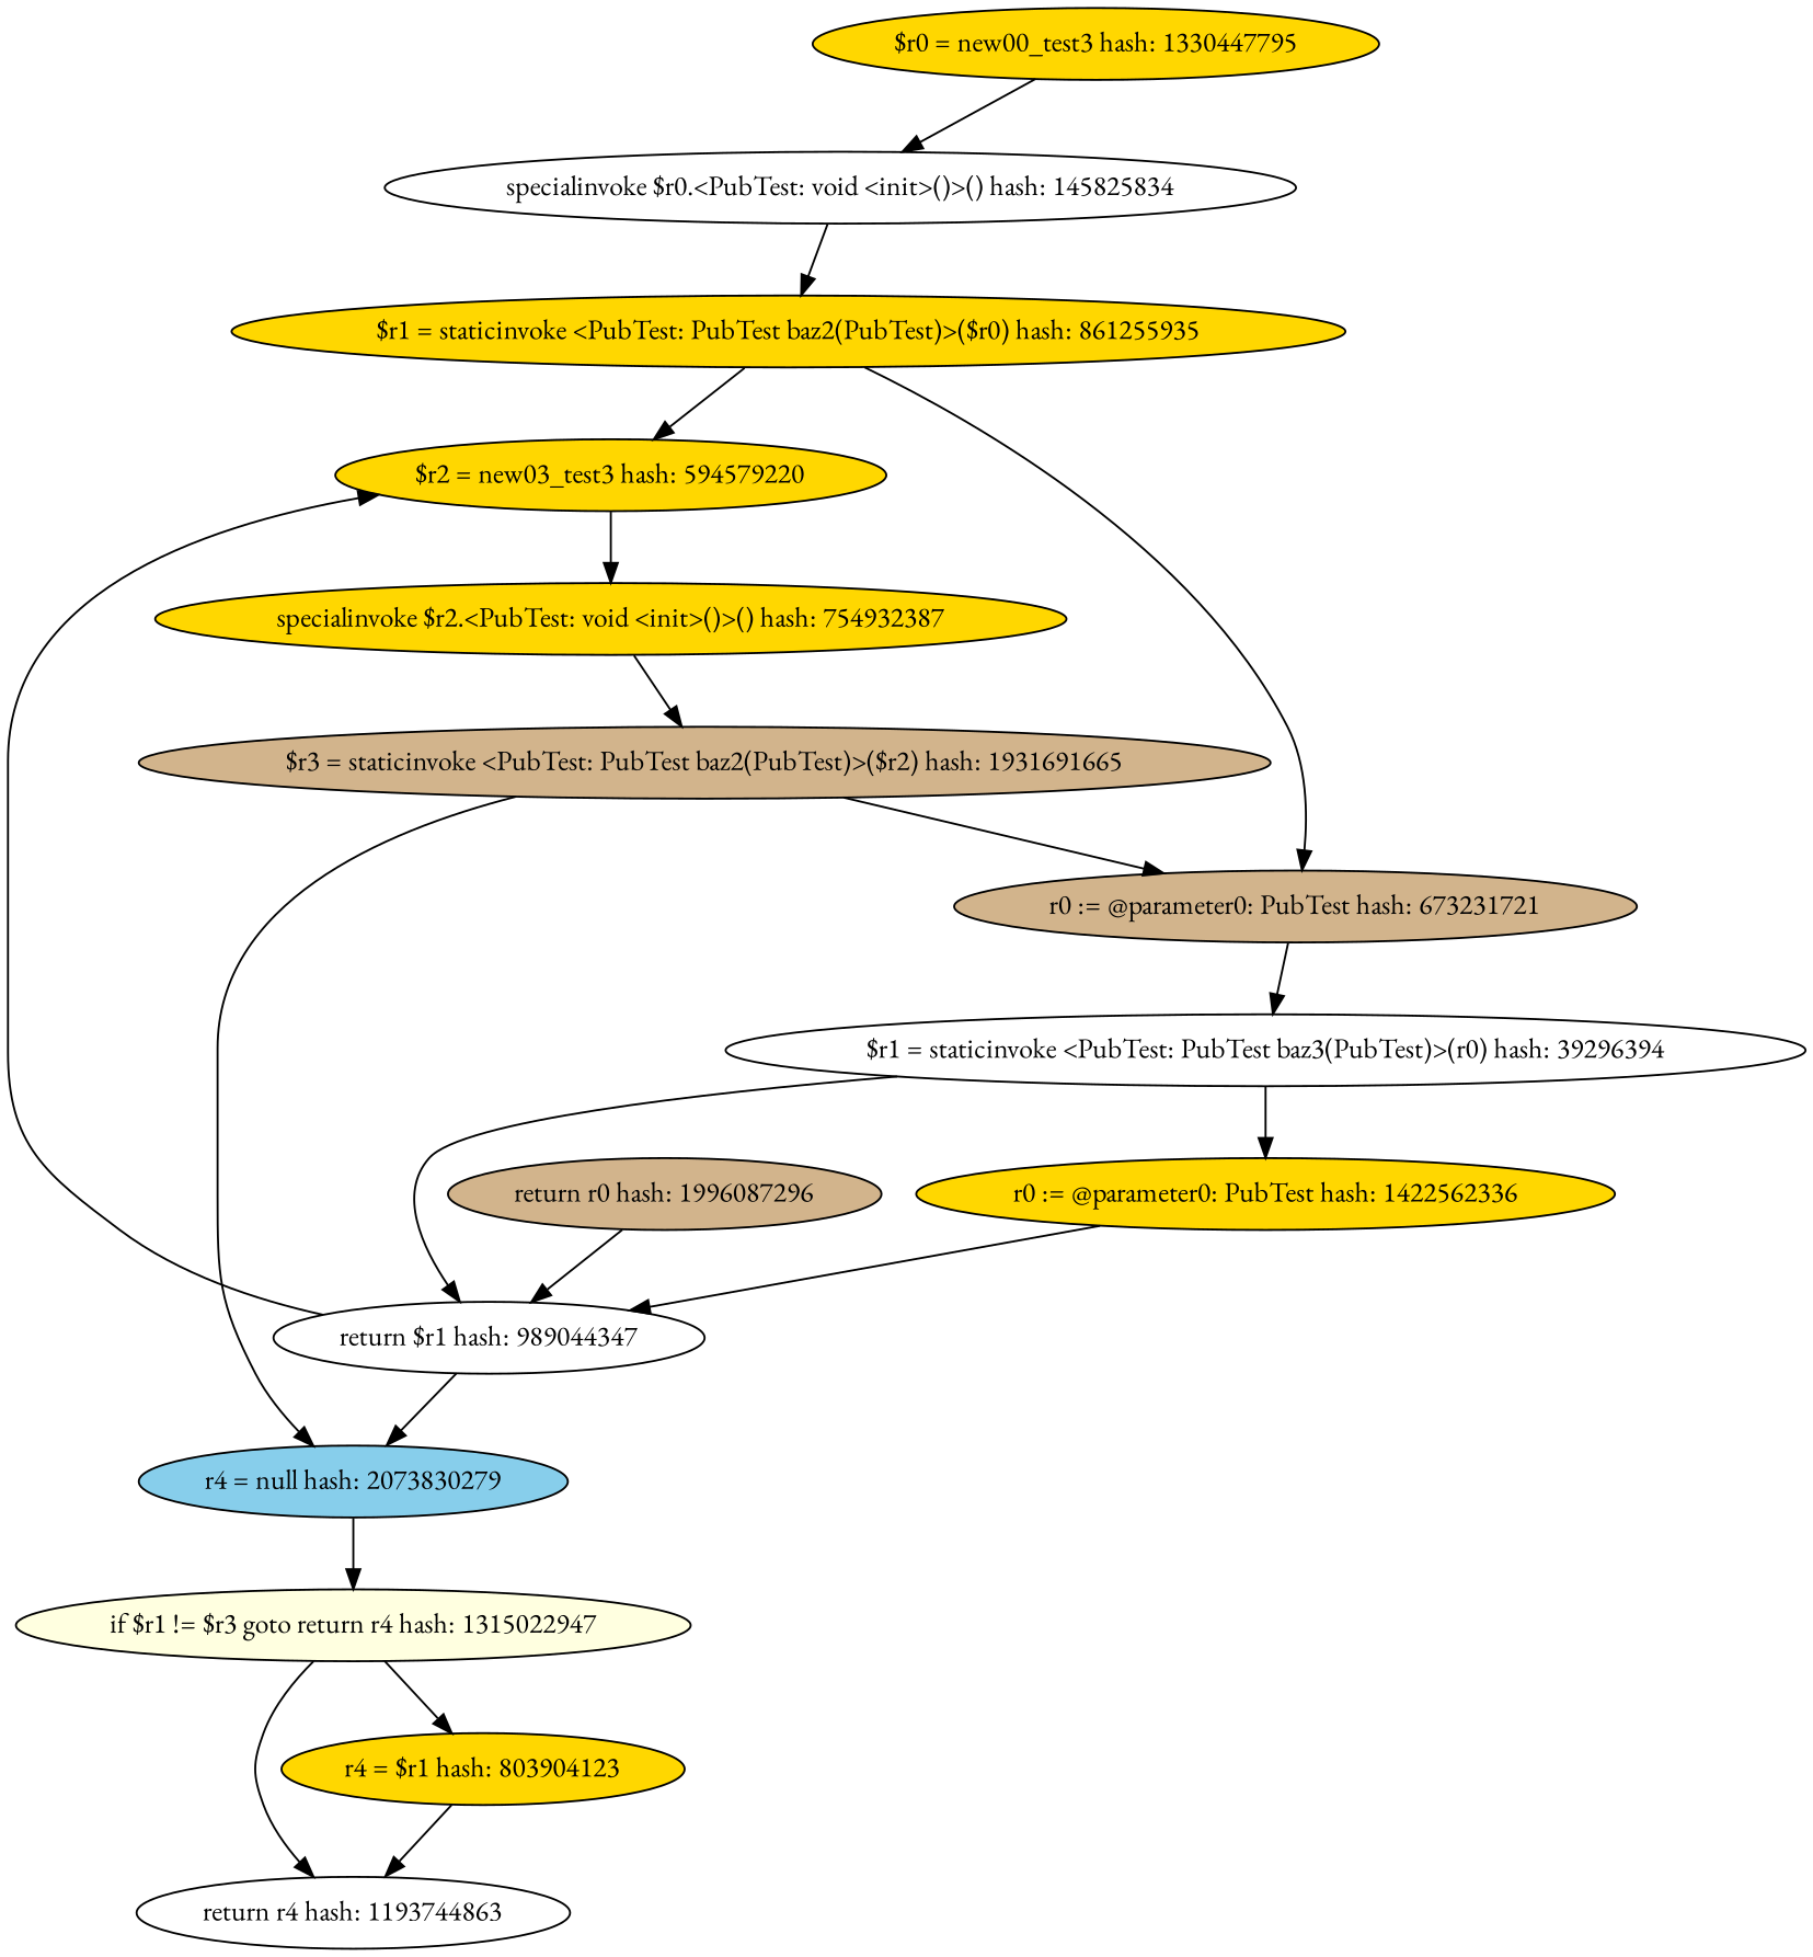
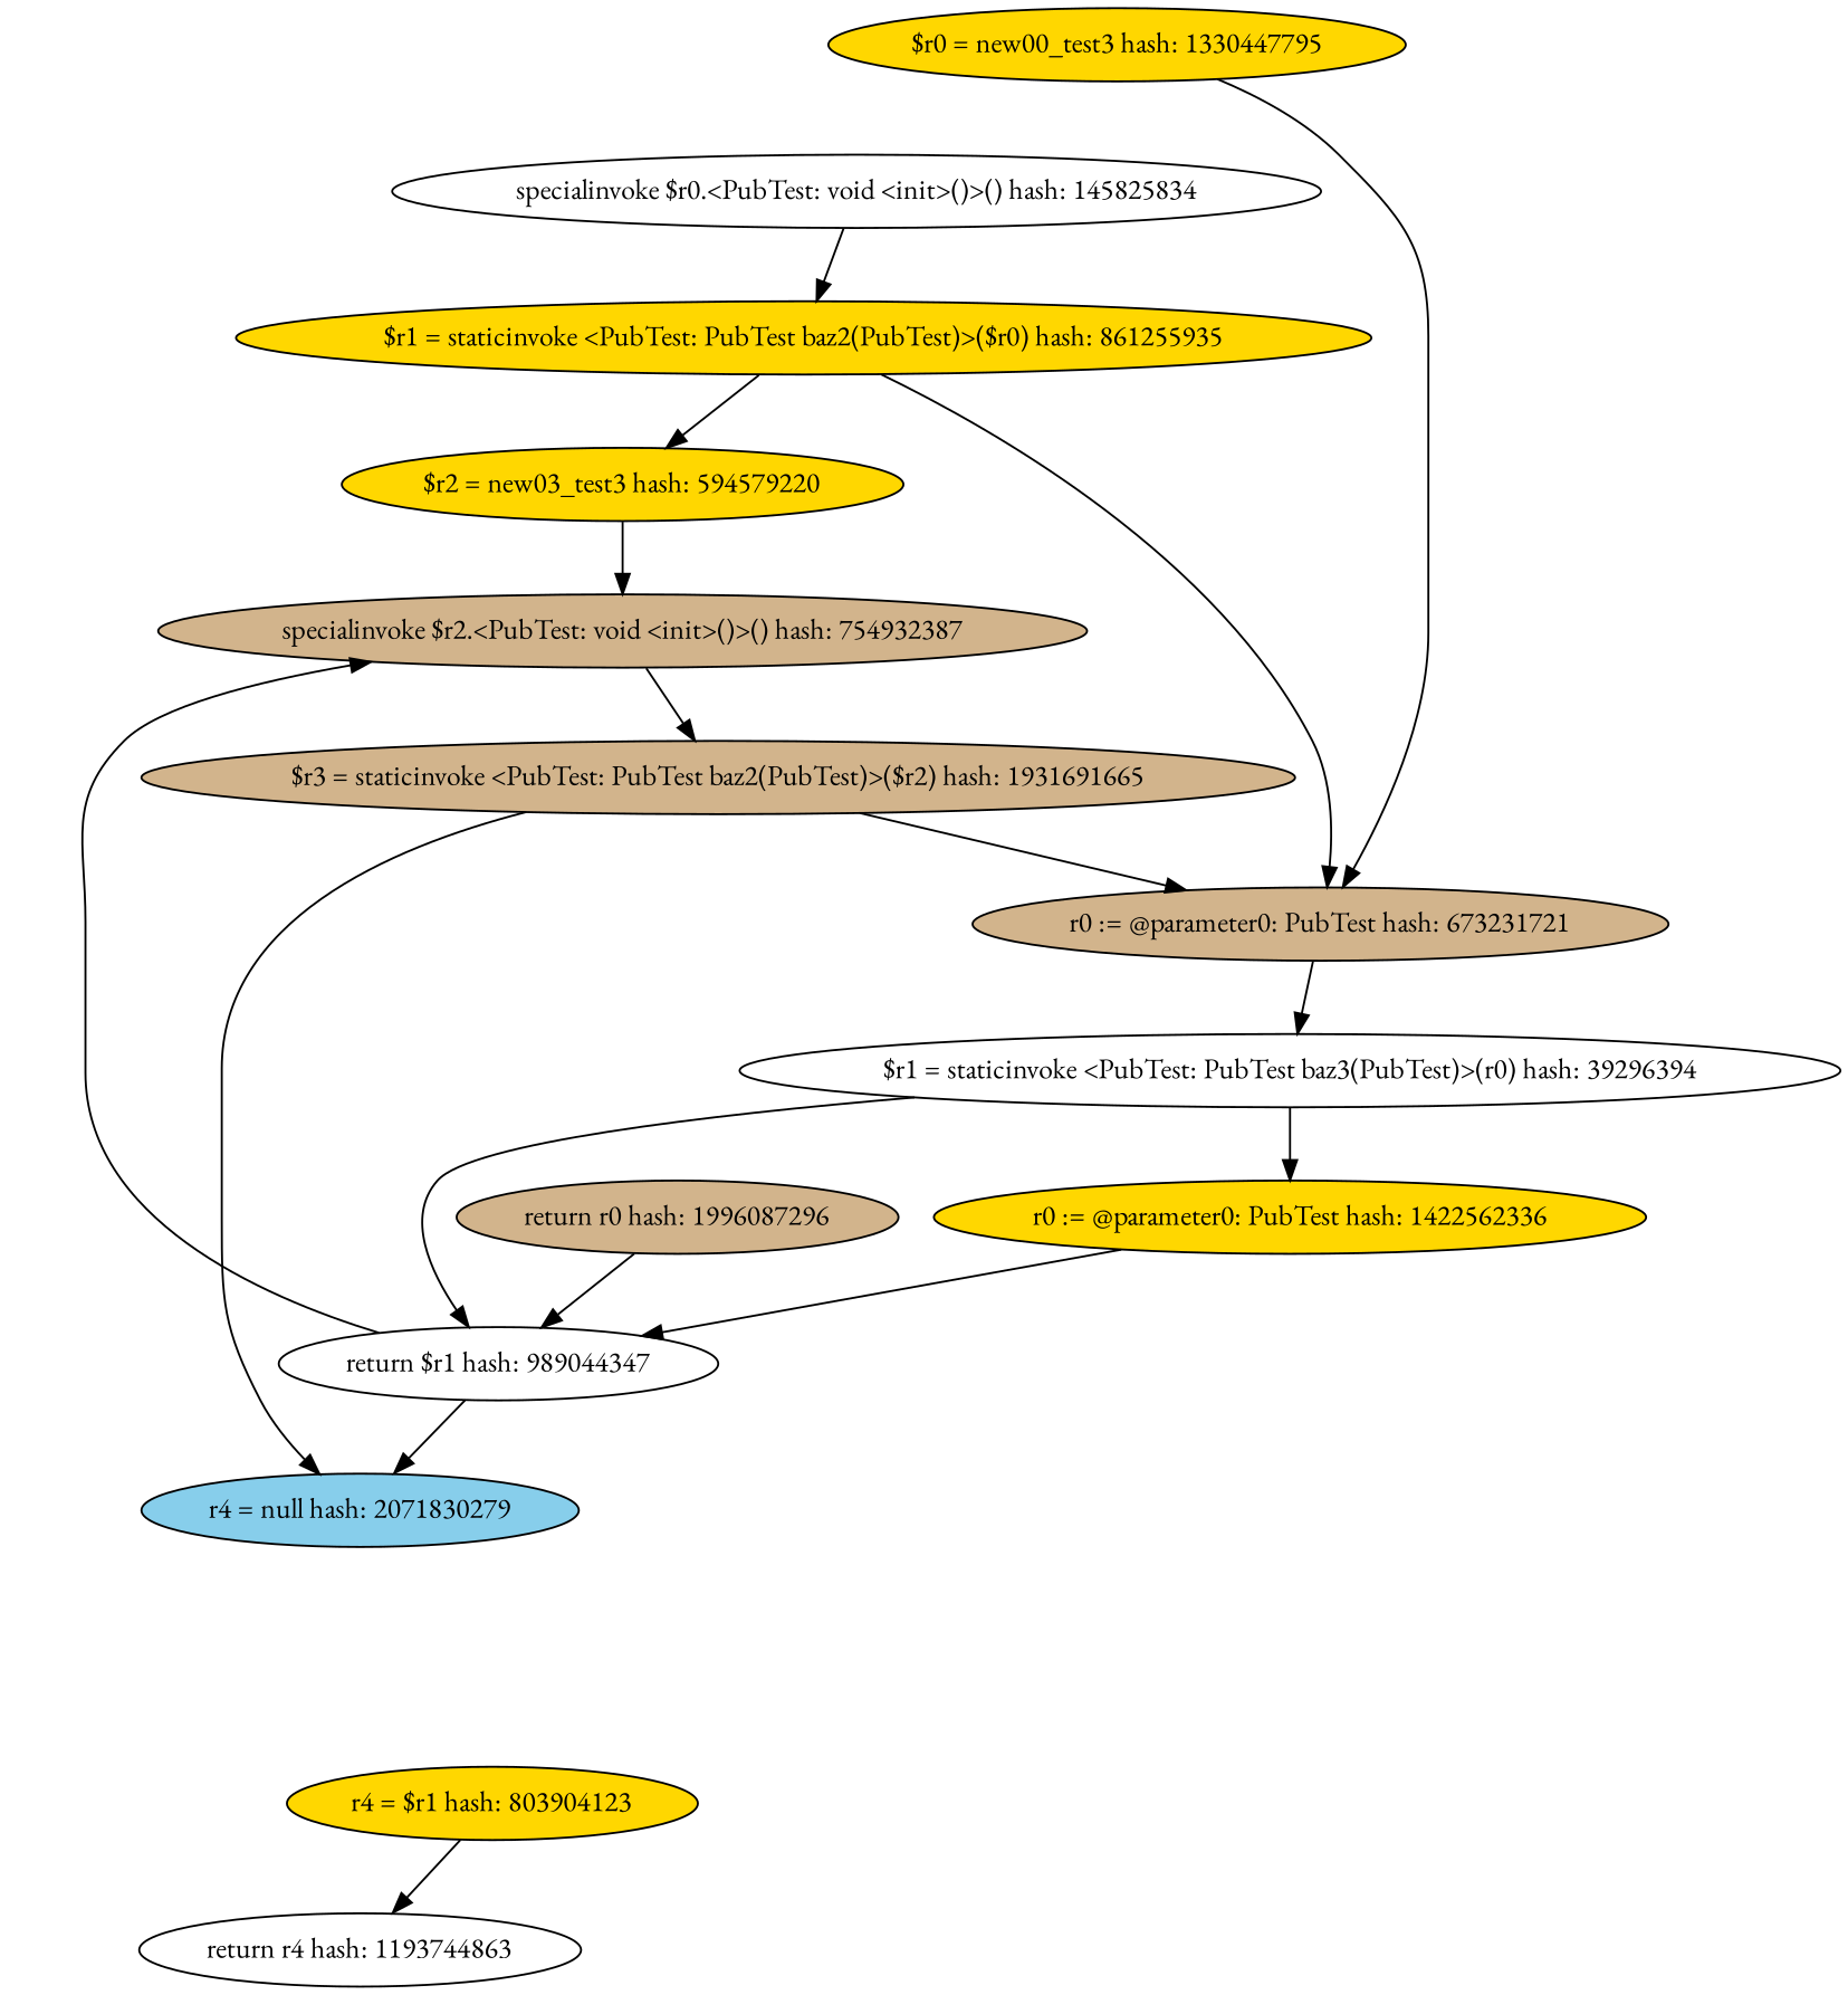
  digraph {
    fontname="EB Garamond"
    node [fillcolor=gold fontname="EB Garamond" style=filled]
    edge [fontname="EB Garamond"]
    "$r0 = new00_test3 hash: 1330447795"
    "specialinvoke $r0.<PubTest: void <init>()>() hash: 145825834" [fillcolor=white]
    "$r1 = staticinvoke <PubTest: PubTest baz2(PubTest)>($r0) hash: 861255935"
    "$r2 = new03_test3 hash: 594579220"
    "r0 := @parameter0: PubTest hash: 673231721" [fillcolor=tan]
-   "specialinvoke $r2.<PubTest: void <init>()>() hash: 754932387"
+   "specialinvoke $r2.<PubTest: void <init>()>() hash: 754932387" [fillcolor=tan]
    "$r1 = staticinvoke <PubTest: PubTest baz3(PubTest)>(r0) hash: 39296394" [fillcolor=white]
    "$r3 = staticinvoke <PubTest: PubTest baz2(PubTest)>($r2) hash: 1931691665" [fillcolor=tan]
-   "r4 = null hash: 2073830279" [fillcolor=skyblue]
-   "if $r1 != $r3 goto return r4 hash: 1315022947" [fillcolor=lightyellow]
+   "r4 = null hash: 2073830279" [fillcolor=skyblue label="r4 = null hash: 2071830279"]
    "r4 = $r1 hash: 803904123"
    "return r4 hash: 1193744863" [fillcolor=white]
    "return $r1 hash: 989044347" [fillcolor=white]
    "r0 := @parameter0: PubTest hash: 1422562336"
    "return r0 hash: 1996087296" [fillcolor=tan]
-   "$r0 = new00_test3 hash: 1330447795" -> "specialinvoke $r0.<PubTest: void <init>()>() hash: 145825834"
+   "$r0 = new00_test3 hash: 1330447795" -> "r0 := @parameter0: PubTest hash: 673231721"
    "specialinvoke $r0.<PubTest: void <init>()>() hash: 145825834" -> "$r1 = staticinvoke <PubTest: PubTest baz2(PubTest)>($r0) hash: 861255935"
    "$r1 = staticinvoke <PubTest: PubTest baz2(PubTest)>($r0) hash: 861255935" -> "$r2 = new03_test3 hash: 594579220"
    "$r1 = staticinvoke <PubTest: PubTest baz2(PubTest)>($r0) hash: 861255935" -> "r0 := @parameter0: PubTest hash: 673231721"
    "$r2 = new03_test3 hash: 594579220" -> "specialinvoke $r2.<PubTest: void <init>()>() hash: 754932387"
    "r0 := @parameter0: PubTest hash: 673231721" -> "$r1 = staticinvoke <PubTest: PubTest baz3(PubTest)>(r0) hash: 39296394"
    "specialinvoke $r2.<PubTest: void <init>()>() hash: 754932387" -> "$r3 = staticinvoke <PubTest: PubTest baz2(PubTest)>($r2) hash: 1931691665"
    "$r1 = staticinvoke <PubTest: PubTest baz3(PubTest)>(r0) hash: 39296394" -> "return $r1 hash: 989044347"
    "$r1 = staticinvoke <PubTest: PubTest baz3(PubTest)>(r0) hash: 39296394" -> "r0 := @parameter0: PubTest hash: 1422562336"
    "$r3 = staticinvoke <PubTest: PubTest baz2(PubTest)>($r2) hash: 1931691665" -> "r0 := @parameter0: PubTest hash: 673231721"
    "$r3 = staticinvoke <PubTest: PubTest baz2(PubTest)>($r2) hash: 1931691665" -> "r4 = null hash: 2073830279"
-   "r4 = null hash: 2073830279" -> "if $r1 != $r3 goto return r4 hash: 1315022947"
-   "if $r1 != $r3 goto return r4 hash: 1315022947" -> "r4 = $r1 hash: 803904123"
-   "if $r1 != $r3 goto return r4 hash: 1315022947" -> "return r4 hash: 1193744863"
    "r4 = $r1 hash: 803904123" -> "return r4 hash: 1193744863"
-   "return $r1 hash: 989044347" -> "$r2 = new03_test3 hash: 594579220"
+   "return $r1 hash: 989044347" -> "specialinvoke $r2.<PubTest: void <init>()>() hash: 754932387"
    "return $r1 hash: 989044347" -> "r4 = null hash: 2073830279"
    "r0 := @parameter0: PubTest hash: 1422562336" -> "return $r1 hash: 989044347"
    "return r0 hash: 1996087296" -> "return $r1 hash: 989044347"
  }
